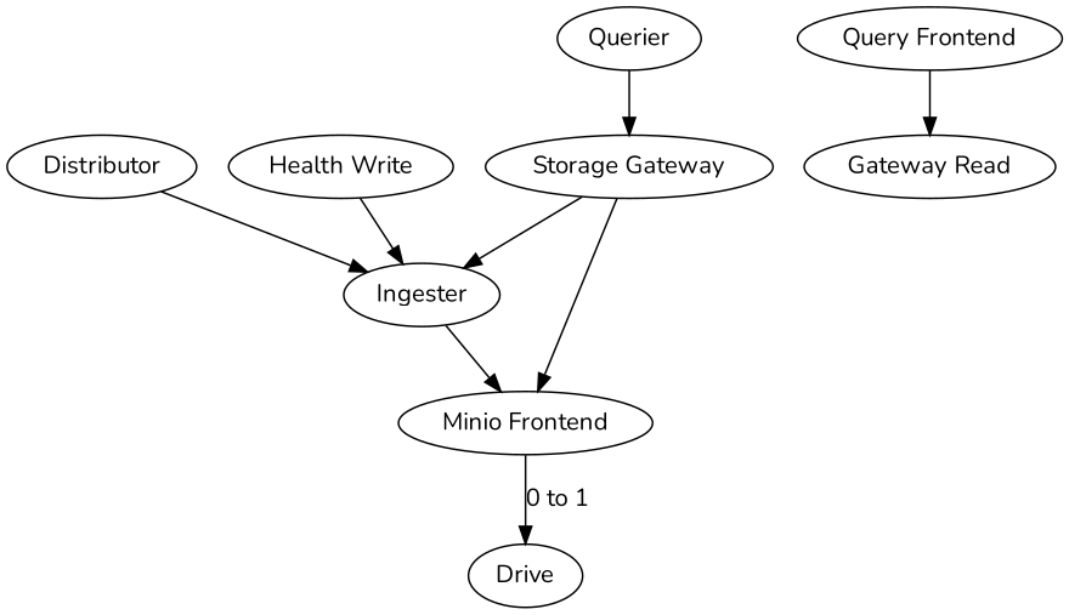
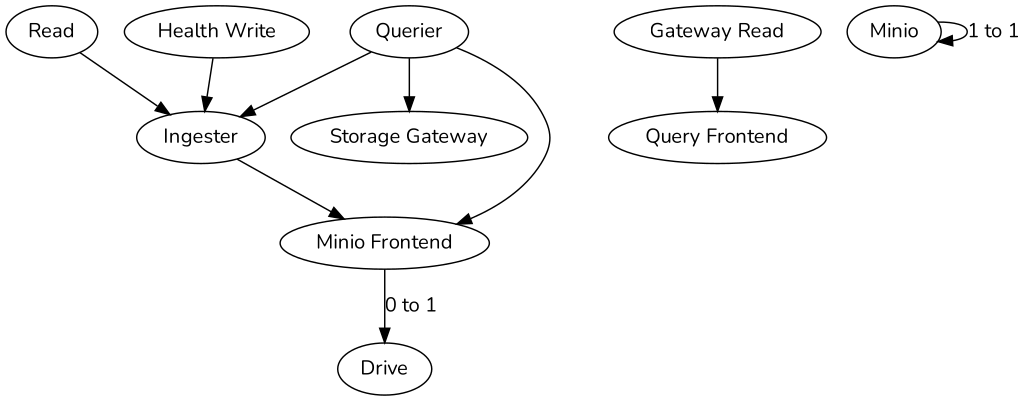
  digraph {
    fontname=Nunito
    node [fontname=Nunito func=one instances=4]
    edge [fontname=Nunito]
-   n1 [label=Distributor]
+   n1 [label=Read]
    n2 [label=Ingester]
    n3 [func="50%" instances=8 label="Minio Frontend"]
    n4 [func=random instances=8 label=Drive]
    n5 [instances=1 label="Health Write"]
    n6 [label="Query Frontend"]
    n7 [func="75%" label=Querier]
    n8 [label="Storage Gateway"]
    n9 [instances=1 label="Gateway Read"]
+   n10 [func="50%" instances=8 label=Minio]
    n1 -> n2
    n2 -> n3
    n3 -> n4 [label="0 to 1"]
    n5 -> n2
-   n8 -> n2
+   n7 -> n2
    n7 -> n8
-   n8 -> n3
-   n6 -> n9
+   n7 -> n3
+   n9 -> n6
+   n10 -> n10 [label="1 to 1"]
  }
